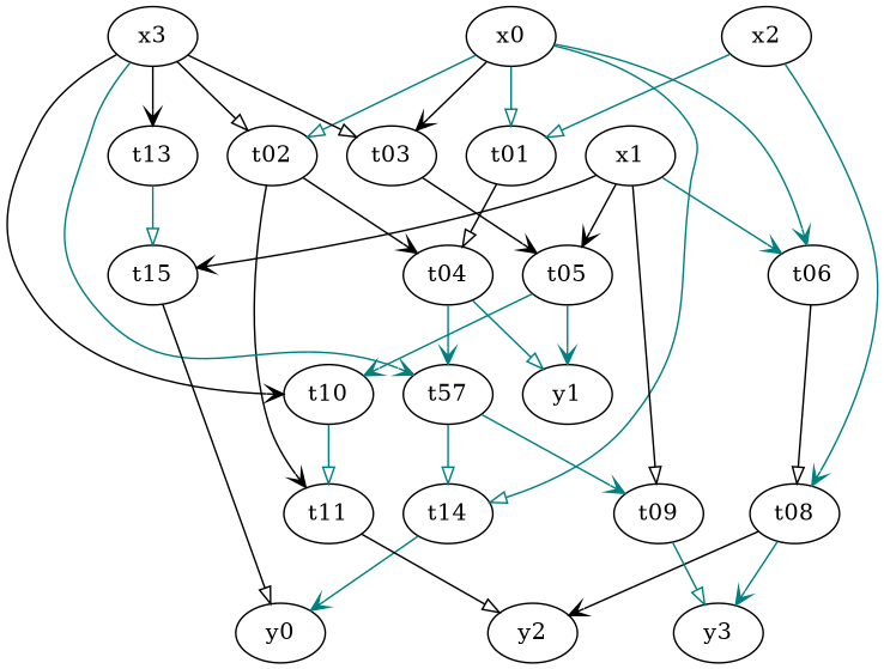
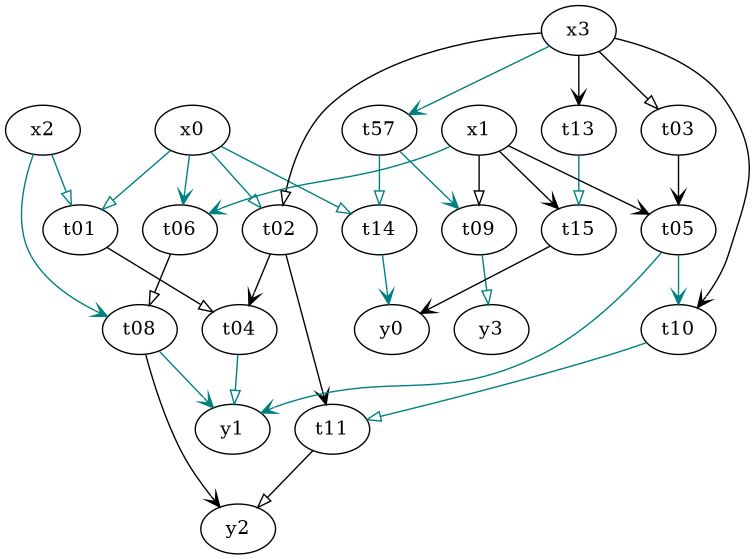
  strict digraph {
    edge [arrowhead=vee color=teal]
    x0
    t01
    t02
    t03
    t06
    t14
    t04
    t11
    t05
    t08
    y0
    n12 [label=t57]
    y1
    x2
    y3
    y2
    x3
    t10
    t13
    t09
    t15
    x1
    x0 -> t01 [arrowhead=onormal]
    x0 -> t02 [arrowhead=onormal]
-   x0 -> t03 [color=black]
    x0 -> t06
    x0 -> t14 [arrowhead=onormal]
    t01 -> t04 [arrowhead=onormal color=black]
    t02 -> t04 [color=black]
    t02 -> t11 [color=black]
    t03 -> t05 [color=black]
    t06 -> t08 [arrowhead=onormal color=black]
    t14 -> y0
-   t04 -> n12
    t04 -> y1 [arrowhead=onormal]
    t11 -> y2 [arrowhead=onormal color=black]
    t05 -> y1
    t05 -> t10
-   t08 -> y3
+   t08 -> y1
    t08 -> y2 [color=black]
    n12 -> t14 [arrowhead=onormal]
    n12 -> t09
    x2 -> t01 [arrowhead=onormal]
    x2 -> t08
    x3 -> t02 [arrowhead=onormal color=black]
    x3 -> t03 [arrowhead=onormal color=black]
    x3 -> n12
    x3 -> t10 [color=black]
    x3 -> t13 [color=black]
    t10 -> t11 [arrowhead=onormal]
    t13 -> t15 [arrowhead=onormal]
    t09 -> y3 [arrowhead=onormal]
-   t15 -> y0 [arrowhead=onormal color=black]
+   t15 -> y0 [color=black]
    x1 -> t06
    x1 -> t05 [color=black]
    x1 -> t09 [arrowhead=onormal color=black]
    x1 -> t15 [color=black]
  }
